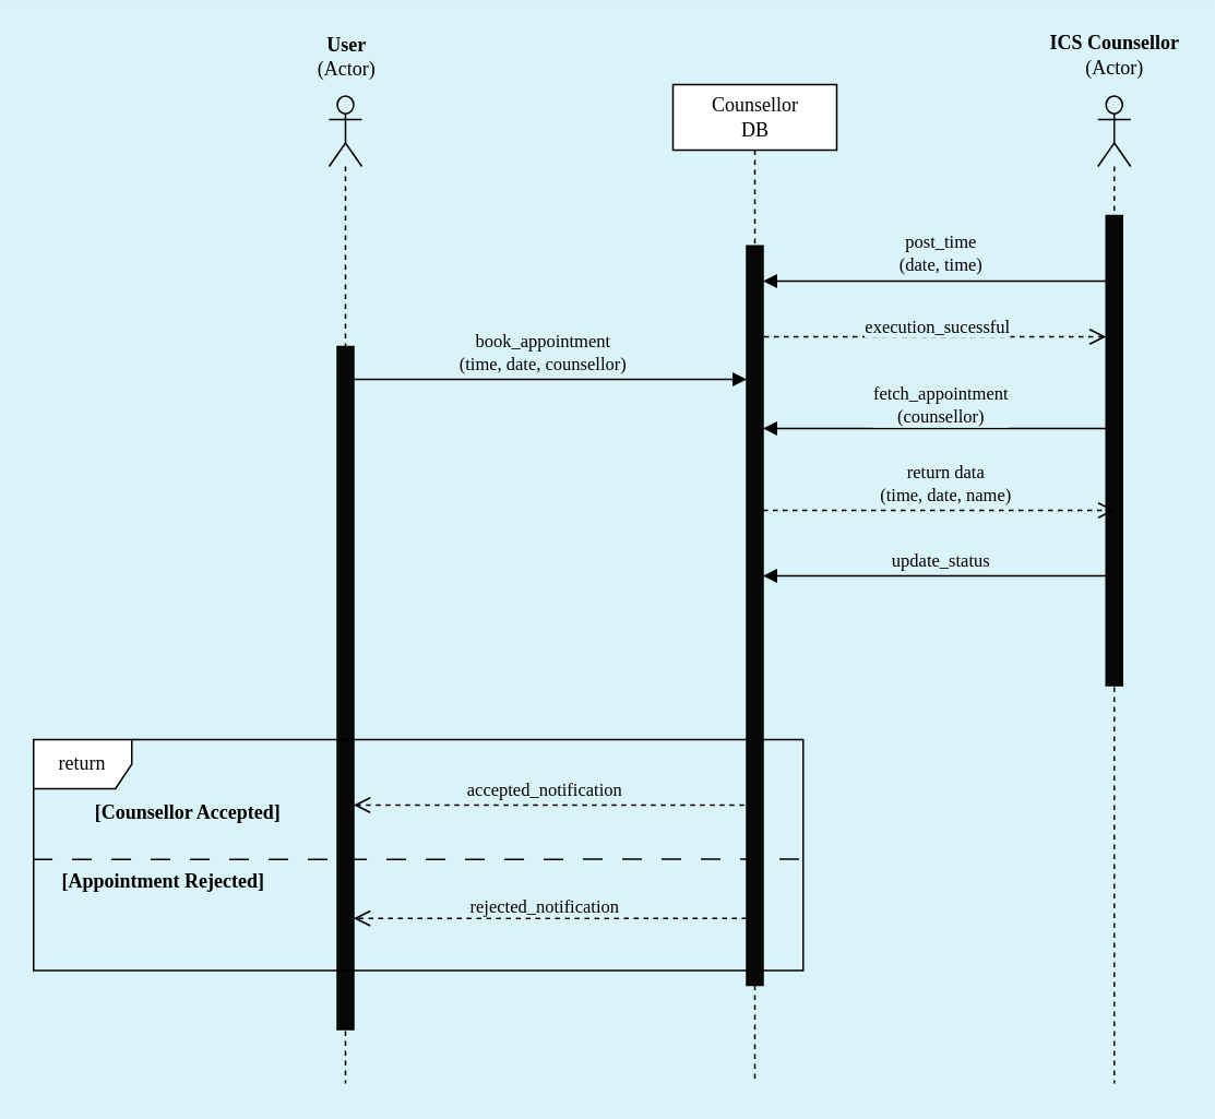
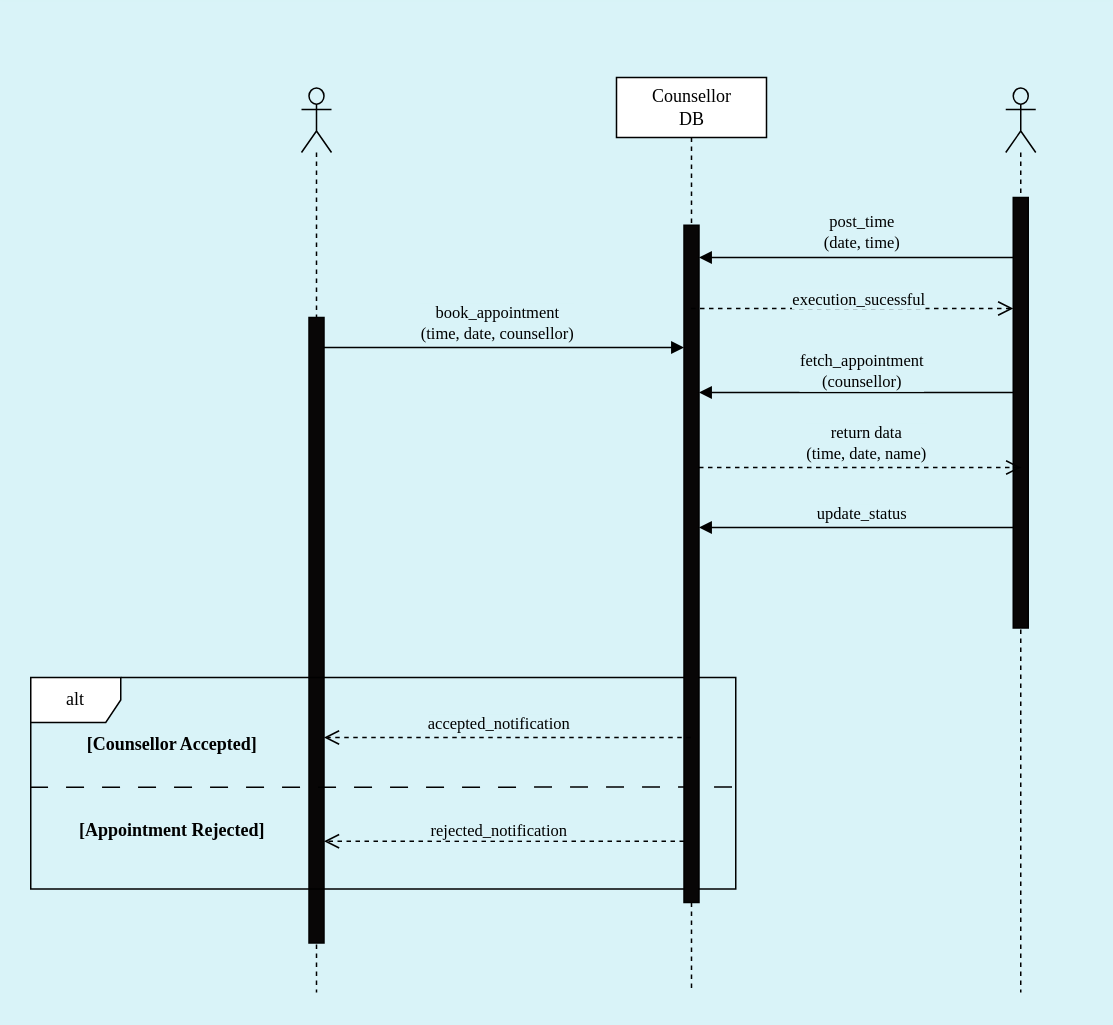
  <mxCell id="0" />
  <mxCell id="1" parent="0" />
  <mxCell id="2" value="" style="shape=umlLifeline;perimeter=lifelinePerimeter;whiteSpace=wrap;html=1;container=1;dropTarget=0;collapsible=0;recursiveResize=0;outlineConnect=0;portConstraint=eastwest;newEdgeStyle={&quot;curved&quot;:0,&quot;rounded&quot;:0};participant=umlActor;fillColor=none;size=43;" parent="1" vertex="1"><mxGeometry x="200.5" y="58" width="20" height="603" as="geometry" /></mxCell>
  <mxCell id="3" value="" style="html=1;points=[[0,0,0,0,5],[0,1,0,0,-5],[1,0,0,0,5],[1,1,0,0,-5]];perimeter=orthogonalPerimeter;outlineConnect=0;targetShapes=umlLifeline;portConstraint=eastwest;newEdgeStyle={&quot;curved&quot;:0,&quot;rounded&quot;:0};fillColor=#080606;strokeColor=#000000;" parent="2" vertex="1"><mxGeometry x="5" y="153" width="10" height="417" as="geometry" /></mxCell>
- <mxCell id="4" value="User&lt;br&gt;&lt;span style=&quot;font-weight: normal;&quot;&gt;(Actor)&lt;/span&gt;" style="text;align=center;fontStyle=1;verticalAlign=middle;spacingLeft=3;spacingRight=3;strokeColor=none;rotatable=0;points=[[0,0.5],[1,0.5]];portConstraint=eastwest;html=1;fontFamily=Poppins;fontSource=https%3A%2F%2Ffonts.googleapis.com%2Fcss%3Ffamily%3DPoppins;" parent="1" vertex="1"><mxGeometry x="170.5" y="21" width="80" height="26" as="geometry" /></mxCell>
  <mxCell id="5" value="" style="html=1;verticalAlign=bottom;endArrow=block;curved=0;rounded=0;" parent="1" edge="1"><mxGeometry x="-0.001" relative="1" as="geometry"><mxPoint x="215.5" y="231" as="sourcePoint" /><mxPoint x="455.5" y="231" as="targetPoint" /><mxPoint as="offset" /></mxGeometry></mxCell>
  <mxCell id="6" value="book_appointment&lt;br&gt;(time, date, counsellor)" style="edgeLabel;html=1;align=center;verticalAlign=middle;resizable=0;points=[];fontFamily=Poppins;fontSource=https%3A%2F%2Ffonts.googleapis.com%2Fcss%3Ffamily%3DPoppins;labelBackgroundColor=#D9F3F8;" parent="5" vertex="1" connectable="0"><mxGeometry x="-0.037" y="-2" relative="1" as="geometry"><mxPoint x="-1" y="-19" as="offset" /></mxGeometry></mxCell>
- <mxCell id="7" value="&lt;font data-font-src=&quot;https://fonts.googleapis.com/css?family=Poppins&quot; face=&quot;Poppins&quot;&gt;return&lt;/font&gt;" style="shape=umlFrame;whiteSpace=wrap;html=1;pointerEvents=0;" parent="1" vertex="1"><mxGeometry x="20" y="451" width="470" height="141" as="geometry" /></mxCell>
+ <mxCell id="7" value="&lt;font data-font-src=&quot;https://fonts.googleapis.com/css?family=Poppins&quot; face=&quot;Poppins&quot;&gt;alt&lt;/font&gt;" style="shape=umlFrame;whiteSpace=wrap;html=1;pointerEvents=0;" parent="1" vertex="1"><mxGeometry x="20" y="451" width="470" height="141" as="geometry" /></mxCell>
  <mxCell id="8" value="" style="endArrow=none;dashed=1;html=1;rounded=0;entryX=0.999;entryY=0.518;entryDx=0;entryDy=0;entryPerimeter=0;exitX=-0.001;exitY=0.519;exitDx=0;exitDy=0;exitPerimeter=0;dashPattern=12 12;" parent="1" source="7" target="7" edge="1"><mxGeometry width="50" height="50" relative="1" as="geometry"><mxPoint x="60.5" y="432.91" as="sourcePoint" /><mxPoint x="520.5" y="431.02" as="targetPoint" /></mxGeometry></mxCell>
  <mxCell id="9" value="&lt;font data-font-src=&quot;https://fonts.googleapis.com/css?family=Poppins&quot; face=&quot;Poppins&quot;&gt;Counsellor&lt;br&gt;DB&lt;/font&gt;" style="shape=umlLifeline;perimeter=lifelinePerimeter;whiteSpace=wrap;html=1;container=1;dropTarget=0;collapsible=0;recursiveResize=0;outlineConnect=0;portConstraint=eastwest;newEdgeStyle={&quot;curved&quot;:0,&quot;rounded&quot;:0};" parent="1" vertex="1"><mxGeometry x="410.5" y="51" width="100" height="610" as="geometry" /></mxCell>
  <mxCell id="10" value="" style="html=1;points=[[0,0,0,0,5],[0,1,0,0,-5],[1,0,0,0,5],[1,1,0,0,-5]];perimeter=orthogonalPerimeter;outlineConnect=0;targetShapes=umlLifeline;portConstraint=eastwest;newEdgeStyle={&quot;curved&quot;:0,&quot;rounded&quot;:0};fillColor=#080606;strokeColor=#000000;" parent="9" vertex="1"><mxGeometry x="45" y="98.5" width="10" height="451.5" as="geometry" /></mxCell>
  <mxCell id="11" value="" style="html=1;verticalAlign=bottom;endArrow=open;dashed=1;endSize=8;curved=0;rounded=0;" parent="1" edge="1"><mxGeometry relative="1" as="geometry"><mxPoint x="460" y="491" as="sourcePoint" /><mxPoint x="215.5" y="491" as="targetPoint" /></mxGeometry></mxCell>
  <mxCell id="12" value="accepted_notification" style="edgeLabel;html=1;align=center;verticalAlign=middle;resizable=0;points=[];fontFamily=Poppins;fontSource=https%3A%2F%2Ffonts.googleapis.com%2Fcss%3Ffamily%3DPoppins;labelBackgroundColor=#D9F3F8;" parent="11" vertex="1" connectable="0"><mxGeometry x="0.034" y="-1" relative="1" as="geometry"><mxPoint x="-3" y="-9" as="offset" /></mxGeometry></mxCell>
  <mxCell id="13" value="" style="html=1;verticalAlign=bottom;endArrow=open;dashed=1;endSize=8;curved=0;rounded=0;" parent="1" edge="1"><mxGeometry relative="1" as="geometry"><mxPoint x="455.5" y="560.17" as="sourcePoint" /><mxPoint x="215.5" y="560.17" as="targetPoint" /></mxGeometry></mxCell>
  <mxCell id="14" value="rejected_notification" style="edgeLabel;html=1;align=center;verticalAlign=middle;resizable=0;points=[];fontFamily=Poppins;fontSource=https%3A%2F%2Ffonts.googleapis.com%2Fcss%3Ffamily%3DPoppins;labelBackgroundColor=#D9F3F8;" parent="13" vertex="1" connectable="0"><mxGeometry x="0.034" y="-1" relative="1" as="geometry"><mxPoint y="-7" as="offset" /></mxGeometry></mxCell>
  <mxCell id="15" value="[Counsellor Accepted]" style="text;align=center;fontStyle=1;verticalAlign=middle;spacingLeft=3;spacingRight=3;strokeColor=none;rotatable=0;points=[[0,0.5],[1,0.5]];portConstraint=eastwest;html=1;fontFamily=Poppins;fontSource=https%3A%2F%2Ffonts.googleapis.com%2Fcss%3Ffamily%3DPoppins;" parent="1" vertex="1"><mxGeometry x="74" y="483" width="80" height="26" as="geometry" /></mxCell>
  <mxCell id="16" value="" style="shape=umlLifeline;perimeter=lifelinePerimeter;whiteSpace=wrap;html=1;container=1;dropTarget=0;collapsible=0;recursiveResize=0;outlineConnect=0;portConstraint=eastwest;newEdgeStyle={&quot;curved&quot;:0,&quot;rounded&quot;:0};participant=umlActor;fillColor=none;size=43;" parent="1" vertex="1"><mxGeometry x="670" y="58" width="20" height="603" as="geometry" /></mxCell>
  <mxCell id="17" value="" style="html=1;points=[[0,0,0,0,5],[0,1,0,0,-5],[1,0,0,0,5],[1,1,0,0,-5]];perimeter=orthogonalPerimeter;outlineConnect=0;targetShapes=umlLifeline;portConstraint=eastwest;newEdgeStyle={&quot;curved&quot;:0,&quot;rounded&quot;:0};fillColor=#080606;strokeColor=#000000;" parent="16" vertex="1"><mxGeometry x="5" y="73" width="10" height="287" as="geometry" /></mxCell>
- <mxCell id="18" value="ICS Counsellor&lt;br&gt;&lt;span style=&quot;font-weight: normal;&quot;&gt;(Actor)&lt;/span&gt;" style="text;align=center;fontStyle=1;verticalAlign=middle;spacingLeft=3;spacingRight=3;strokeColor=none;rotatable=0;points=[[0,0.5],[1,0.5]];portConstraint=eastwest;html=1;fontFamily=Poppins;fontSource=https%3A%2F%2Ffonts.googleapis.com%2Fcss%3Ffamily%3DPoppins;" parent="1" vertex="1"><mxGeometry x="640" y="20" width="80" height="26" as="geometry" /></mxCell>
  <mxCell id="19" value="" style="html=1;verticalAlign=bottom;endArrow=block;curved=0;rounded=0;" parent="1" edge="1"><mxGeometry x="-0.001" relative="1" as="geometry"><mxPoint x="675" y="171" as="sourcePoint" /><mxPoint x="465.5" y="171" as="targetPoint" /><mxPoint as="offset" /></mxGeometry></mxCell>
  <mxCell id="20" value="post_time&lt;br&gt;(date, time)" style="edgeLabel;html=1;align=center;verticalAlign=middle;resizable=0;points=[];fontFamily=Poppins;fontSource=https%3A%2F%2Ffonts.googleapis.com%2Fcss%3Ffamily%3DPoppins;labelBackgroundColor=#D9F3F8;" parent="19" vertex="1" connectable="0"><mxGeometry x="-0.037" y="-2" relative="1" as="geometry"><mxPoint x="-1" y="-16" as="offset" /></mxGeometry></mxCell>
  <mxCell id="21" value="" style="html=1;verticalAlign=bottom;endArrow=open;dashed=1;endSize=8;curved=0;rounded=0;" parent="1" edge="1"><mxGeometry relative="1" as="geometry"><mxPoint x="460.167" y="205" as="sourcePoint" /><mxPoint x="675" y="205" as="targetPoint" /></mxGeometry></mxCell>
  <mxCell id="22" value="execution_sucessful" style="edgeLabel;html=1;align=center;verticalAlign=middle;resizable=0;points=[];fontFamily=Poppins;fontSource=https%3A%2F%2Ffonts.googleapis.com%2Fcss%3Ffamily%3DPoppins;labelBackgroundColor=#D9F3F8;" parent="21" vertex="1" connectable="0"><mxGeometry x="0.034" y="-1" relative="1" as="geometry"><mxPoint y="-8" as="offset" /></mxGeometry></mxCell>
  <mxCell id="23" value="" style="html=1;verticalAlign=bottom;endArrow=block;curved=0;rounded=0;" parent="1" edge="1"><mxGeometry x="-0.001" relative="1" as="geometry"><mxPoint x="675" y="261" as="sourcePoint" /><mxPoint x="465.5" y="261" as="targetPoint" /><mxPoint as="offset" /></mxGeometry></mxCell>
  <mxCell id="24" value="fetch_appointment&lt;br&gt;(counsellor)" style="edgeLabel;html=1;align=center;verticalAlign=middle;resizable=0;points=[];fontFamily=Poppins;fontSource=https%3A%2F%2Ffonts.googleapis.com%2Fcss%3Ffamily%3DPoppins;labelBackgroundColor=#D9F3F8;" parent="23" vertex="1" connectable="0"><mxGeometry x="-0.037" y="-2" relative="1" as="geometry"><mxPoint x="-1" y="-13" as="offset" /></mxGeometry></mxCell>
  <mxCell id="25" value="" style="html=1;verticalAlign=bottom;endArrow=open;dashed=1;endSize=8;curved=0;rounded=0;" edge="1" parent="1"><mxGeometry relative="1" as="geometry"><mxPoint x="465.497" y="311" as="sourcePoint" /><mxPoint x="680.33" y="311" as="targetPoint" /></mxGeometry></mxCell>
  <mxCell id="26" value="return data&lt;br&gt;(time, date, name)" style="edgeLabel;html=1;align=center;verticalAlign=middle;resizable=0;points=[];fontFamily=Poppins;fontSource=https%3A%2F%2Ffonts.googleapis.com%2Fcss%3Ffamily%3DPoppins;labelBackgroundColor=#D9F3F8;" vertex="1" connectable="0" parent="25"><mxGeometry x="0.034" y="-1" relative="1" as="geometry"><mxPoint y="-18" as="offset" /></mxGeometry></mxCell>
  <mxCell id="27" value="" style="html=1;verticalAlign=bottom;endArrow=block;curved=0;rounded=0;" edge="1" parent="1"><mxGeometry x="-0.001" relative="1" as="geometry"><mxPoint x="675" y="351" as="sourcePoint" /><mxPoint x="465.5" y="351" as="targetPoint" /><mxPoint as="offset" /></mxGeometry></mxCell>
  <mxCell id="28" value="update_status" style="edgeLabel;html=1;align=center;verticalAlign=middle;resizable=0;points=[];fontFamily=Poppins;fontSource=https%3A%2F%2Ffonts.googleapis.com%2Fcss%3Ffamily%3DPoppins;labelBackgroundColor=#D9F3F8;" vertex="1" connectable="0" parent="27"><mxGeometry x="-0.037" y="-2" relative="1" as="geometry"><mxPoint x="-1" y="-8" as="offset" /></mxGeometry></mxCell>
- <mxCell id="29" value="[Appointment Rejected]" style="text;align=center;fontStyle=1;verticalAlign=middle;spacingLeft=3;spacingRight=3;strokeColor=none;rotatable=0;points=[[0,0.5],[1,0.5]];portConstraint=eastwest;html=1;fontFamily=Poppins;fontSource=https%3A%2F%2Ffonts.googleapis.com%2Fcss%3Ffamily%3DPoppins;" vertex="1" parent="1"><mxGeometry x="59" y="525" width="80" height="26" as="geometry" /></mxCell>
+ <mxCell id="29" value="[Appointment Rejected]" style="text;align=center;fontStyle=1;verticalAlign=middle;spacingLeft=3;spacingRight=3;strokeColor=none;rotatable=0;points=[[0,0.5],[1,0.5]];portConstraint=eastwest;html=1;fontFamily=Poppins;fontSource=https%3A%2F%2Ffonts.googleapis.com%2Fcss%3Ffamily%3DPoppins;" vertex="1" parent="1"><mxGeometry x="74" y="540" width="80" height="26" as="geometry" /></mxCell>
